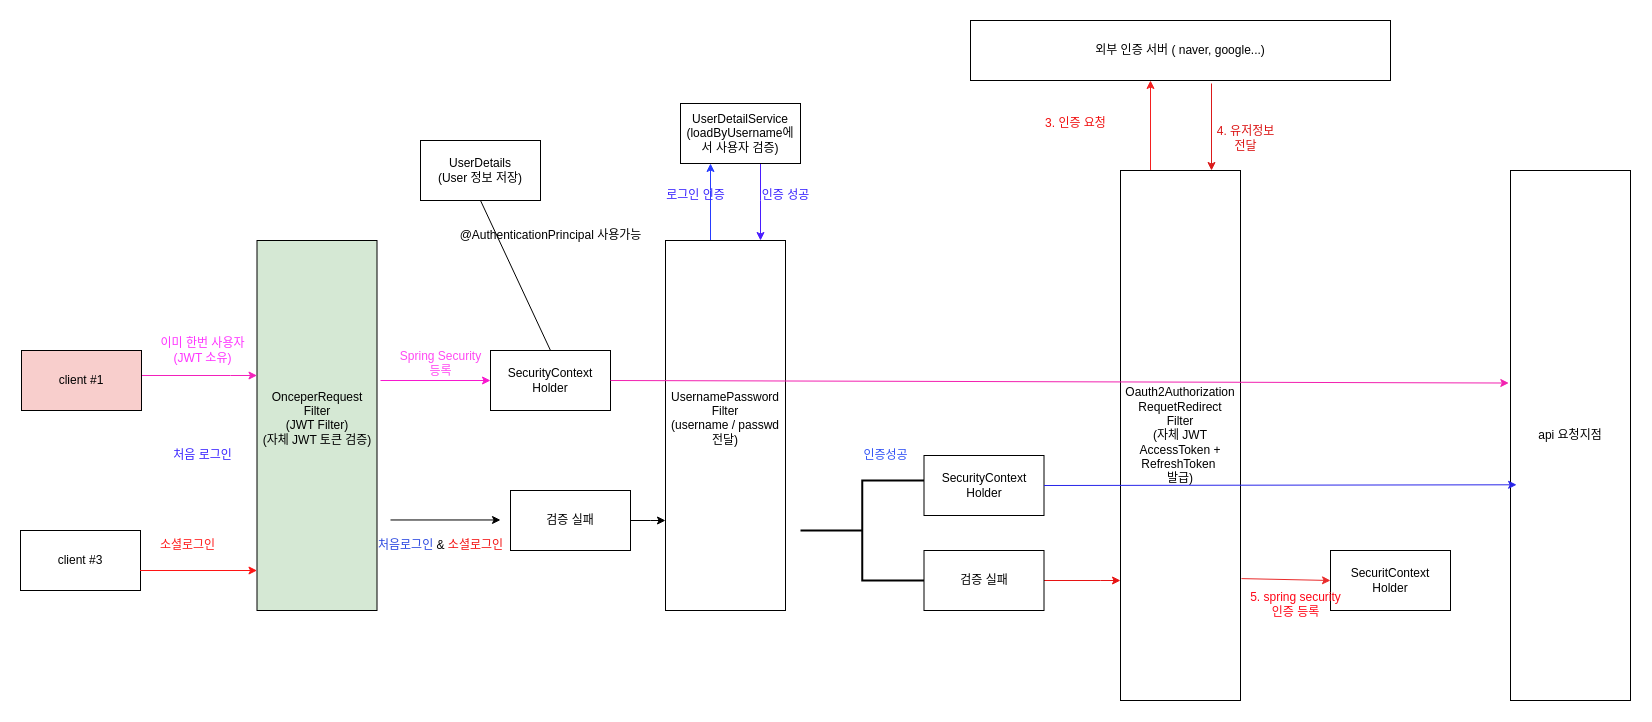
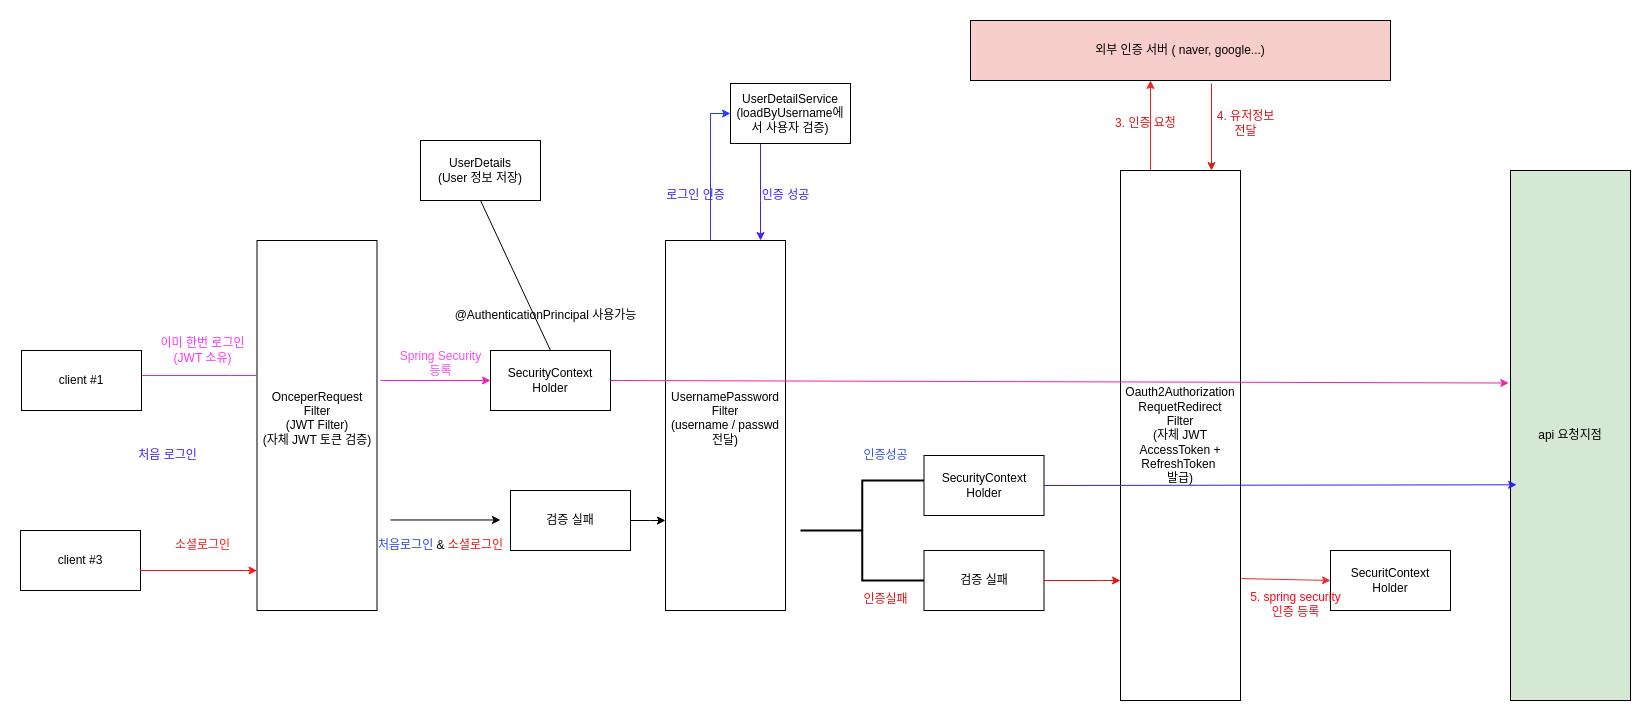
  <mxCell id="0" />
  <mxCell id="1" parent="0" />
  <mxCell id="2" value="" style="edgeStyle=orthogonalEdgeStyle;rounded=0;orthogonalLoop=1;jettySize=auto;html=1;strokeColor=#263BFF;" edge="1" parent="1" source="3" target="33"><mxGeometry relative="1" as="geometry"><Array as="points"><mxPoint x="710" y="190" /><mxPoint x="710" y="190" /></Array></mxGeometry></mxCell>
  <mxCell id="3" value="UsernamePassword&lt;div&gt;Filter&lt;/div&gt;&lt;div&gt;(username / passwd 전달)&lt;br&gt;&lt;div&gt;&lt;br&gt;&lt;/div&gt;&lt;/div&gt;" style="rounded=0;whiteSpace=wrap;html=1;" vertex="1" parent="1"><mxGeometry x="665" y="240" width="120" height="370" as="geometry" /></mxCell>
- <mxCell id="4" value="api 요청지점" style="rounded=0;whiteSpace=wrap;html=1;" vertex="1" parent="1"><mxGeometry x="1510" y="170" width="120" height="530" as="geometry" /></mxCell>
+ <mxCell id="4" value="api 요청지점" style="rounded=0;whiteSpace=wrap;html=1;fillColor=#d5e8d4;" vertex="1" parent="1"><mxGeometry x="1510" y="170" width="120" height="530" as="geometry" /></mxCell>
  <mxCell id="5" value="UserDetails&lt;div&gt;(User 정보 저장)&lt;/div&gt;" style="rounded=0;whiteSpace=wrap;html=1;" vertex="1" parent="1"><mxGeometry x="420" y="140" width="120" height="60" as="geometry" /></mxCell>
  <mxCell id="6" value="" style="edgeStyle=orthogonalEdgeStyle;rounded=0;orthogonalLoop=1;jettySize=auto;html=1;strokeColor=light-dark(#f41f1f, #ededed);" edge="1" parent="1"><mxGeometry relative="1" as="geometry"><mxPoint x="1150" y="170" as="sourcePoint" /><mxPoint x="1150" y="80" as="targetPoint" /></mxGeometry></mxCell>
  <mxCell id="7" value="Oauth2Authorization&lt;div&gt;RequetRedirect&lt;/div&gt;&lt;div&gt;Filter&lt;/div&gt;&lt;div&gt;(자체 JWT AccessToken + RefreshToken&amp;nbsp;&lt;/div&gt;&lt;div&gt;발급)&lt;/div&gt;" style="rounded=0;whiteSpace=wrap;html=1;" vertex="1" parent="1"><mxGeometry x="1120" y="170" width="120" height="530" as="geometry" /></mxCell>
- <mxCell id="8" value="OnceperRequest&lt;br&gt;&lt;div&gt;Filter&lt;/div&gt;&lt;div&gt;(JWT Filter)&lt;/div&gt;&lt;div&gt;(자체 JWT 토큰 검증)&lt;br&gt;&lt;div&gt;&lt;br&gt;&lt;/div&gt;&lt;/div&gt;" style="rounded=0;whiteSpace=wrap;html=1;fillColor=#d5e8d4;" vertex="1" parent="1"><mxGeometry x="256.5" y="240" width="120" height="370" as="geometry" /></mxCell>
+ <mxCell id="8" value="OnceperRequest&lt;br&gt;&lt;div&gt;Filter&lt;/div&gt;&lt;div&gt;(JWT Filter)&lt;/div&gt;&lt;div&gt;(자체 JWT 토큰 검증)&lt;br&gt;&lt;div&gt;&lt;br&gt;&lt;/div&gt;&lt;/div&gt;" style="rounded=0;whiteSpace=wrap;html=1;" vertex="1" parent="1"><mxGeometry x="256.5" y="240" width="120" height="370" as="geometry" /></mxCell>
  <mxCell id="9" value="&lt;span style=&quot;text-wrap-mode: nowrap;&quot;&gt;SecurityContext&lt;/span&gt;&lt;div style=&quot;text-wrap-mode: nowrap;&quot;&gt;Holder&lt;/div&gt;" style="rounded=0;whiteSpace=wrap;html=1;" vertex="1" parent="1"><mxGeometry x="490" y="350" width="120" height="60" as="geometry" /></mxCell>
- <mxCell id="10" value="외부 인증 서버 ( naver, google...)" style="rounded=0;whiteSpace=wrap;html=1;" vertex="1" parent="1"><mxGeometry x="970" y="20" width="420" height="60" as="geometry" /></mxCell>
- <mxCell id="11" value="" style="edgeStyle=orthogonalEdgeStyle;rounded=0;orthogonalLoop=1;jettySize=auto;html=1;strokeColor=light-dark(#f320bb, #ededed);" edge="1" parent="1" source="12" target="8"><mxGeometry relative="1" as="geometry"><Array as="points"><mxPoint x="230" y="375" /><mxPoint x="230" y="375" /></Array></mxGeometry></mxCell>
- <mxCell id="12" value="client #1" style="rounded=0;whiteSpace=wrap;html=1;fillColor=#f8cecc;" vertex="1" parent="1"><mxGeometry x="21" y="350" width="120" height="60" as="geometry" /></mxCell>
+ <mxCell id="10" value="외부 인증 서버 ( naver, google...)" style="rounded=0;whiteSpace=wrap;html=1;fillColor=#f8cecc;" vertex="1" parent="1"><mxGeometry x="970" y="20" width="420" height="60" as="geometry" /></mxCell>
+ <mxCell id="11" value="" style="edgeStyle=orthogonalEdgeStyle;rounded=0;orthogonalLoop=1;jettySize=auto;html=1;strokeColor=light-dark(#f320bb, #ededed);endArrow=none;" edge="1" parent="1" source="12" target="8"><mxGeometry relative="1" as="geometry"><Array as="points"><mxPoint x="230" y="375" /><mxPoint x="230" y="375" /></Array></mxGeometry></mxCell>
+ <mxCell id="12" value="client #1" style="rounded=0;whiteSpace=wrap;html=1;" vertex="1" parent="1"><mxGeometry x="21" y="350" width="120" height="60" as="geometry" /></mxCell>
  <mxCell id="13" value="" style="edgeStyle=orthogonalEdgeStyle;rounded=0;orthogonalLoop=1;jettySize=auto;html=1;" edge="1" parent="1" source="14" target="3"><mxGeometry relative="1" as="geometry"><Array as="points"><mxPoint x="650" y="520" /><mxPoint x="650" y="520" /></Array></mxGeometry></mxCell>
  <mxCell id="14" value="검증 실패" style="rounded=0;whiteSpace=wrap;html=1;" vertex="1" parent="1"><mxGeometry x="510" y="490" width="120" height="60" as="geometry" /></mxCell>
  <mxCell id="15" value="" style="strokeWidth=2;html=1;shape=mxgraph.flowchart.annotation_2;align=left;labelPosition=right;pointerEvents=1;" vertex="1" parent="1"><mxGeometry x="800" y="480" width="123.5" height="100" as="geometry" /></mxCell>
  <mxCell id="16" value="&lt;span style=&quot;text-wrap-mode: nowrap;&quot;&gt;SecurityContext&lt;/span&gt;&lt;div style=&quot;text-wrap-mode: nowrap;&quot;&gt;Holder&lt;/div&gt;" style="rounded=0;whiteSpace=wrap;html=1;" vertex="1" parent="1"><mxGeometry x="923.5" y="455" width="120" height="60" as="geometry" /></mxCell>
  <mxCell id="17" value="" style="edgeStyle=orthogonalEdgeStyle;rounded=0;orthogonalLoop=1;jettySize=auto;html=1;strokeColor=light-dark(#e71313, #ededed);" edge="1" parent="1" source="18" target="7"><mxGeometry relative="1" as="geometry"><Array as="points"><mxPoint x="1100" y="580" /><mxPoint x="1100" y="580" /></Array></mxGeometry></mxCell>
  <mxCell id="18" value="검증 실패" style="rounded=0;whiteSpace=wrap;html=1;" vertex="1" parent="1"><mxGeometry x="923.5" y="550" width="120" height="60" as="geometry" /></mxCell>
- <mxCell id="19" value="&lt;font style=&quot;color: rgb(255, 51, 255);&quot;&gt;이미 한번 사용자&lt;/font&gt;&lt;div&gt;&lt;font style=&quot;color: rgb(255, 51, 255);&quot;&gt;(JWT 소유)&lt;/font&gt;&lt;/div&gt;" style="text;html=1;align=center;verticalAlign=middle;resizable=0;points=[];autosize=1;strokeColor=none;fillColor=none;" vertex="1" parent="1"><mxGeometry x="146.5" y="330" width="110" height="40" as="geometry" /></mxCell>
- <mxCell id="20" value="&lt;font style=&quot;color: rgb(57, 35, 255);&quot;&gt;처음 로그인&lt;/font&gt;" style="text;html=1;align=center;verticalAlign=middle;resizable=0;points=[];autosize=1;strokeColor=none;fillColor=none;" vertex="1" parent="1"><mxGeometry x="156.5" y="440" width="90" height="30" as="geometry" /></mxCell>
+ <mxCell id="19" value="&lt;font style=&quot;color: rgb(255, 51, 255);&quot;&gt;이미 한번 로그인&lt;/font&gt;&lt;div&gt;&lt;font style=&quot;color: rgb(255, 51, 255);&quot;&gt;(JWT 소유)&lt;/font&gt;&lt;/div&gt;" style="text;html=1;align=center;verticalAlign=middle;resizable=0;points=[];autosize=1;strokeColor=none;fillColor=none;" vertex="1" parent="1"><mxGeometry x="146.5" y="330" width="110" height="40" as="geometry" /></mxCell>
+ <mxCell id="20" value="&lt;font style=&quot;color: rgb(57, 35, 255);&quot;&gt;처음 로그인&lt;/font&gt;" style="text;html=1;align=center;verticalAlign=middle;resizable=0;points=[];autosize=1;strokeColor=none;fillColor=none;" vertex="1" parent="1"><mxGeometry x="121.5" y="440" width="90" height="30" as="geometry" /></mxCell>
  <mxCell id="21" value="" style="endArrow=classic;html=1;rounded=0;entryX=0;entryY=0.5;entryDx=0;entryDy=0;" edge="1" parent="1"><mxGeometry width="50" height="50" relative="1" as="geometry"><mxPoint x="390" y="519.47" as="sourcePoint" /><mxPoint x="500" y="519.47" as="targetPoint" /></mxGeometry></mxCell>
  <mxCell id="22" value="" style="endArrow=classic;html=1;rounded=0;entryX=0;entryY=0.5;entryDx=0;entryDy=0;strokeColor=light-dark(#f718ce, #ededed);" edge="1" parent="1"><mxGeometry width="50" height="50" relative="1" as="geometry"><mxPoint x="380" y="380" as="sourcePoint" /><mxPoint x="490" y="380" as="targetPoint" /></mxGeometry></mxCell>
  <mxCell id="23" value="" style="endArrow=none;html=1;rounded=0;entryX=0.5;entryY=0;entryDx=0;entryDy=0;exitX=0.5;exitY=1;exitDx=0;exitDy=0;" edge="1" parent="1" source="5" target="9"><mxGeometry width="50" height="50" relative="1" as="geometry"><mxPoint x="250" y="430" as="sourcePoint" /><mxPoint x="300" y="380" as="targetPoint" /></mxGeometry></mxCell>
- <mxCell id="24" value="@AuthenticationPrincipal 사용가능" style="text;html=1;align=center;verticalAlign=middle;resizable=0;points=[];autosize=1;strokeColor=none;fillColor=none;" vertex="1" parent="1"><mxGeometry x="445" y="220" width="210" height="30" as="geometry" /></mxCell>
+ <mxCell id="24" value="@AuthenticationPrincipal 사용가능" style="text;html=1;align=center;verticalAlign=middle;resizable=0;points=[];autosize=1;strokeColor=none;fillColor=none;" vertex="1" parent="1"><mxGeometry x="440" y="300" width="210" height="30" as="geometry" /></mxCell>
  <mxCell id="25" value="" style="endArrow=classic;html=1;rounded=0;exitX=1;exitY=0.5;exitDx=0;exitDy=0;entryX=0.051;entryY=0.593;entryDx=0;entryDy=0;entryPerimeter=0;strokeColor=light-dark(#2825e9, #ededed);" edge="1" parent="1" source="16" target="4"><mxGeometry width="50" height="50" relative="1" as="geometry"><mxPoint x="870" y="430" as="sourcePoint" /><mxPoint x="920" y="380" as="targetPoint" /></mxGeometry></mxCell>
  <mxCell id="26" value="" style="endArrow=classic;html=1;rounded=0;exitX=1;exitY=0.5;exitDx=0;exitDy=0;entryX=-0.014;entryY=0.401;entryDx=0;entryDy=0;entryPerimeter=0;strokeColor=light-dark(#f221b0, #ededed);" edge="1" parent="1" source="9" target="4"><mxGeometry width="50" height="50" relative="1" as="geometry"><mxPoint x="670" y="430" as="sourcePoint" /><mxPoint x="720" y="380" as="targetPoint" /></mxGeometry></mxCell>
- <mxCell id="27" value="&lt;font style=&quot;color: light-dark(rgb(240, 15, 15), rgb(237, 237, 237));&quot;&gt;3. 인증 요청&lt;/font&gt;" style="text;html=1;align=center;verticalAlign=middle;resizable=0;points=[];autosize=1;strokeColor=none;fillColor=none;" vertex="1" parent="1"><mxGeometry x="1030" y="108" width="90" height="30" as="geometry" /></mxCell>
+ <mxCell id="27" value="&lt;font style=&quot;color: light-dark(rgb(240, 15, 15), rgb(237, 237, 237));&quot;&gt;3. 인증 요청&lt;/font&gt;" style="text;html=1;align=center;verticalAlign=middle;resizable=0;points=[];autosize=1;strokeColor=none;fillColor=none;" vertex="1" parent="1"><mxGeometry x="1100" y="108" width="90" height="30" as="geometry" /></mxCell>
  <mxCell id="28" value="" style="endArrow=classic;html=1;rounded=0;strokeColor=light-dark(#db1a1a, #ededed);" edge="1" parent="1"><mxGeometry width="50" height="50" relative="1" as="geometry"><mxPoint x="1211" y="83" as="sourcePoint" /><mxPoint x="1211" y="170" as="targetPoint" /></mxGeometry></mxCell>
- <mxCell id="29" value="&lt;font style=&quot;color: light-dark(rgb(219, 20, 20), rgb(237, 237, 237));&quot;&gt;4. 유저정보&lt;/font&gt;&lt;div&gt;&lt;font style=&quot;color: light-dark(rgb(219, 20, 20), rgb(237, 237, 237));&quot;&gt;전달&lt;/font&gt;&lt;/div&gt;" style="text;html=1;align=center;verticalAlign=middle;resizable=0;points=[];autosize=1;strokeColor=none;fillColor=none;" vertex="1" parent="1"><mxGeometry x="1205" y="118" width="80" height="40" as="geometry" /></mxCell>
+ <mxCell id="29" value="&lt;font style=&quot;color: light-dark(rgb(219, 20, 20), rgb(237, 237, 237));&quot;&gt;4. 유저정보&lt;/font&gt;&lt;div&gt;&lt;font style=&quot;color: light-dark(rgb(219, 20, 20), rgb(237, 237, 237));&quot;&gt;전달&lt;/font&gt;&lt;/div&gt;" style="text;html=1;align=center;verticalAlign=middle;resizable=0;points=[];autosize=1;strokeColor=none;fillColor=none;" vertex="1" parent="1"><mxGeometry x="1205" y="103" width="80" height="40" as="geometry" /></mxCell>
  <mxCell id="30" value="SecuritContext&lt;br&gt;Holder" style="rounded=0;whiteSpace=wrap;html=1;" vertex="1" parent="1"><mxGeometry x="1330" y="550" width="120" height="60" as="geometry" /></mxCell>
  <mxCell id="31" value="" style="endArrow=classic;html=1;rounded=0;exitX=1.008;exitY=0.77;exitDx=0;exitDy=0;exitPerimeter=0;entryX=0;entryY=0.5;entryDx=0;entryDy=0;strokeColor=light-dark(#e92b2b, #ededed);" edge="1" parent="1" source="7" target="30"><mxGeometry width="50" height="50" relative="1" as="geometry"><mxPoint x="1280" y="460" as="sourcePoint" /><mxPoint x="1330" y="410" as="targetPoint" /></mxGeometry></mxCell>
  <mxCell id="32" value="" style="edgeStyle=orthogonalEdgeStyle;rounded=0;orthogonalLoop=1;jettySize=auto;html=1;strokeColor=#491CFF;" edge="1" parent="1" source="33" target="3"><mxGeometry relative="1" as="geometry"><Array as="points"><mxPoint x="760" y="200" /><mxPoint x="760" y="200" /></Array></mxGeometry></mxCell>
- <mxCell id="33" value="UserDetailService&lt;div&gt;(loadByUsername에서 사용자 검증)&lt;/div&gt;" style="rounded=0;whiteSpace=wrap;html=1;" vertex="1" parent="1"><mxGeometry x="680" y="103" width="120" height="60" as="geometry" /></mxCell>
+ <mxCell id="33" value="UserDetailService&lt;div&gt;(loadByUsername에서 사용자 검증)&lt;/div&gt;" style="rounded=0;whiteSpace=wrap;html=1;" vertex="1" parent="1"><mxGeometry x="730" y="83" width="120" height="60" as="geometry" /></mxCell>
  <mxCell id="34" value="&lt;font style=&quot;color: light-dark(rgb(50, 83, 245), rgb(237, 237, 237));&quot;&gt;인증성공&lt;/font&gt;" style="text;html=1;align=center;verticalAlign=middle;resizable=0;points=[];autosize=1;strokeColor=none;fillColor=none;" vertex="1" parent="1"><mxGeometry x="850" y="440" width="70" height="30" as="geometry" /></mxCell>
  <mxCell id="35" value="client #3" style="rounded=0;whiteSpace=wrap;html=1;" vertex="1" parent="1"><mxGeometry x="20" y="530" width="120" height="60" as="geometry" /></mxCell>
  <mxCell id="36" value="" style="edgeStyle=orthogonalEdgeStyle;rounded=0;orthogonalLoop=1;jettySize=auto;html=1;strokeColor=light-dark(#ff1414, #ededed);" edge="1" parent="1"><mxGeometry relative="1" as="geometry"><mxPoint x="139.5" y="570" as="sourcePoint" /><mxPoint x="256.5" y="570" as="targetPoint" /><Array as="points"><mxPoint x="199.5" y="570" /><mxPoint x="199.5" y="570" /></Array></mxGeometry></mxCell>
- <mxCell id="37" value="&lt;font style=&quot;color: light-dark(rgb(255, 26, 26), rgb(237, 237, 237));&quot;&gt;소셜로그인&lt;/font&gt;" style="text;html=1;align=center;verticalAlign=middle;resizable=0;points=[];autosize=1;strokeColor=none;fillColor=none;" vertex="1" parent="1"><mxGeometry x="146.5" y="530" width="80" height="30" as="geometry" /></mxCell>
+ <mxCell id="37" value="&lt;font style=&quot;color: light-dark(rgb(255, 26, 26), rgb(237, 237, 237));&quot;&gt;소셜로그인&lt;/font&gt;" style="text;html=1;align=center;verticalAlign=middle;resizable=0;points=[];autosize=1;strokeColor=none;fillColor=none;" vertex="1" parent="1"><mxGeometry x="161.5" y="530" width="80" height="30" as="geometry" /></mxCell>
+ <mxCell id="38" value="&lt;font style=&quot;color: light-dark(rgb(243, 18, 18), rgb(237, 237, 237));&quot;&gt;인증실패&lt;/font&gt;" style="text;html=1;align=center;verticalAlign=middle;resizable=0;points=[];autosize=1;strokeColor=none;fillColor=none;" vertex="1" parent="1"><mxGeometry x="850" y="584" width="70" height="30" as="geometry" /></mxCell>
  <mxCell id="39" value="&lt;font style=&quot;color: rgb(255, 7, 24);&quot;&gt;5. spring security&lt;/font&gt;&lt;div&gt;&lt;font style=&quot;color: rgb(255, 7, 24);&quot;&gt;인증 등록&lt;/font&gt;&lt;/div&gt;" style="text;html=1;align=center;verticalAlign=middle;resizable=0;points=[];autosize=1;strokeColor=none;fillColor=none;" vertex="1" parent="1"><mxGeometry x="1240" y="584" width="110" height="40" as="geometry" /></mxCell>
  <mxCell id="40" value="&lt;font style=&quot;color: rgb(57, 35, 255);&quot;&gt;로그인 인증&lt;/font&gt;" style="text;html=1;align=center;verticalAlign=middle;resizable=0;points=[];autosize=1;strokeColor=none;fillColor=none;" vertex="1" parent="1"><mxGeometry x="650" y="180" width="90" height="30" as="geometry" /></mxCell>
  <mxCell id="41" value="&lt;font style=&quot;color: rgb(57, 35, 255);&quot;&gt;인증 성공&lt;/font&gt;" style="text;html=1;align=center;verticalAlign=middle;resizable=0;points=[];autosize=1;strokeColor=none;fillColor=none;" vertex="1" parent="1"><mxGeometry x="750" y="180" width="70" height="30" as="geometry" /></mxCell>
  <mxCell id="42" value="&lt;font style=&quot;color: rgb(255, 73, 242);&quot;&gt;Spring Security&lt;/font&gt;&lt;div&gt;&lt;font style=&quot;color: rgb(255, 73, 242);&quot;&gt;등록&lt;/font&gt;&lt;/div&gt;" style="text;html=1;align=center;verticalAlign=middle;resizable=0;points=[];autosize=1;strokeColor=none;fillColor=none;" vertex="1" parent="1"><mxGeometry x="390" y="343" width="100" height="40" as="geometry" /></mxCell>
  <mxCell id="43" value="&lt;font style=&quot;color: light-dark(rgb(41, 71, 224), rgb(237, 237, 237));&quot;&gt;처음로그인&lt;/font&gt; &amp;amp; &lt;font style=&quot;color: light-dark(rgb(243, 18, 18), rgb(237, 237, 237));&quot;&gt;소셜로그인&lt;/font&gt;" style="text;html=1;align=center;verticalAlign=middle;resizable=0;points=[];autosize=1;strokeColor=none;fillColor=none;" vertex="1" parent="1"><mxGeometry x="360" y="530" width="160" height="30" as="geometry" /></mxCell>
